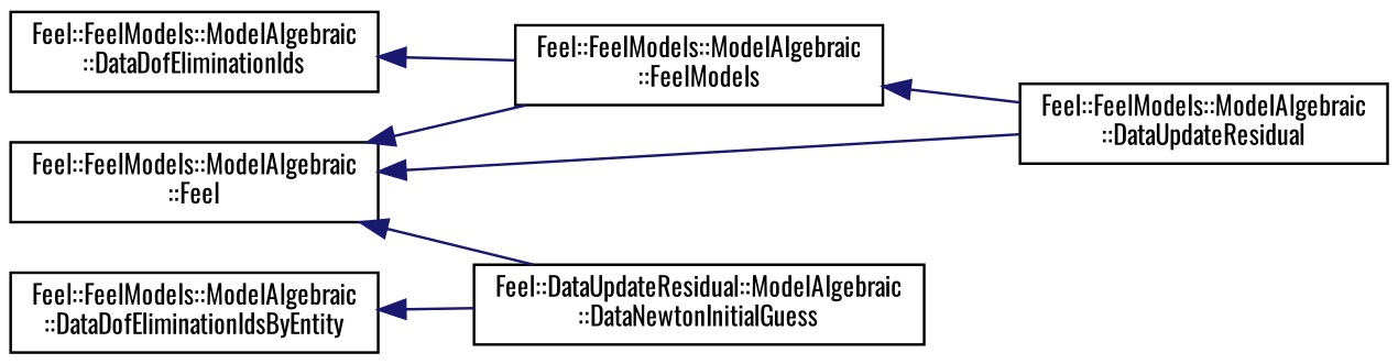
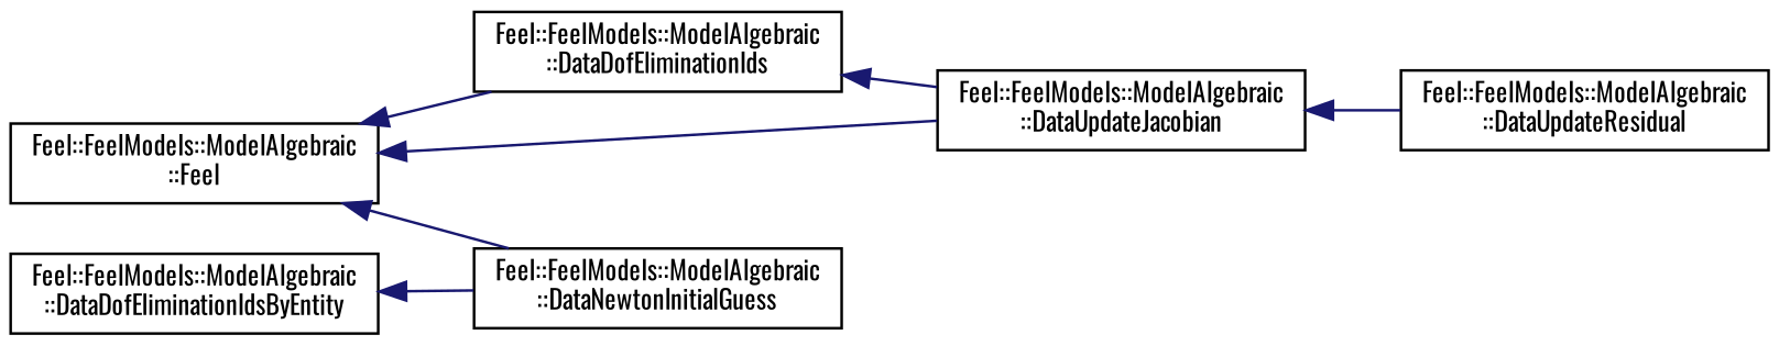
  digraph {
    fontname=Oswald
    rankdir=LR
    node [color=black fillcolor=white fontname=Oswald fontsize=10 shape=record style=filled]
    edge [color=midnightblue dir=back fontname=Oswald fontsize=10 labelfontname=Helvetica labelfontsize=10 style=solid]
    n1 [height=0.2 label="Feel::FeelModels::ModelAlgebraic\l::DataDofEliminationIds" width=0.4]
-   n2 [height=0.2 label="Feel::FeelModels::ModelAlgebraic\l::FeelModels" width=0.4]
+   n2 [height=0.2 label="Feel::FeelModels::ModelAlgebraic\l::DataUpdateJacobian" width=0.4]
    n3 [height=0.2 label="Feel::FeelModels::ModelAlgebraic\l::DataUpdateResidual" width=0.4]
    n4 [height=0.2 label="Feel::FeelModels::ModelAlgebraic\l::DataDofEliminationIdsByEntity" width=0.4]
-   n5 [height=0.2 label="Feel::DataUpdateResidual::ModelAlgebraic\l::DataNewtonInitialGuess" width=0.4]
+   n5 [height=0.2 label="Feel::FeelModels::ModelAlgebraic\l::DataNewtonInitialGuess" width=0.4]
    n6 [height=0.2 label="Feel::FeelModels::ModelAlgebraic\l::Feel" width=0.4]
    n1 -> n2
    n2 -> n3
    n4 -> n5
    n6 -> n2
-   n6 -> n3
+   n6 -> n1
    n6 -> n5
  }
